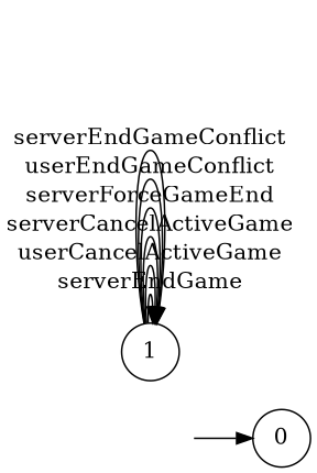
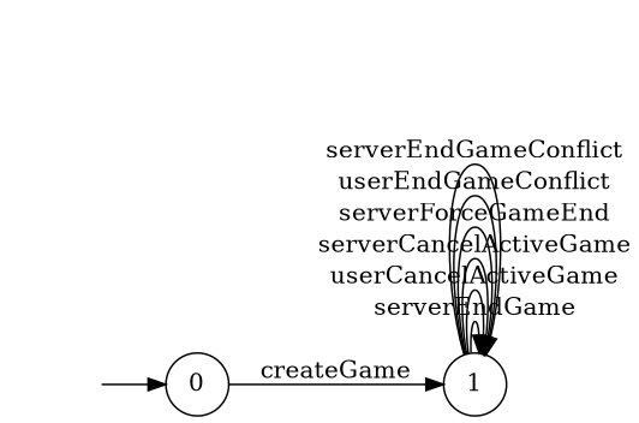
  digraph {
    rankdir=LR
    node [shape=circle]
    "" [shape=plaintext]
    n2 [label=0]
    n3 [label=1]
    "" -> n2
+   n2 -> n3 [label=createGame]
    n3 -> n3 [label=serverEndGame]
    n3 -> n3 [label=userCancelActiveGame]
    n3 -> n3 [label=serverCancelActiveGame]
    n3 -> n3 [label=serverForceGameEnd]
    n3 -> n3 [label=userEndGameConflict]
    n3 -> n3 [label=serverEndGameConflict]
  }
